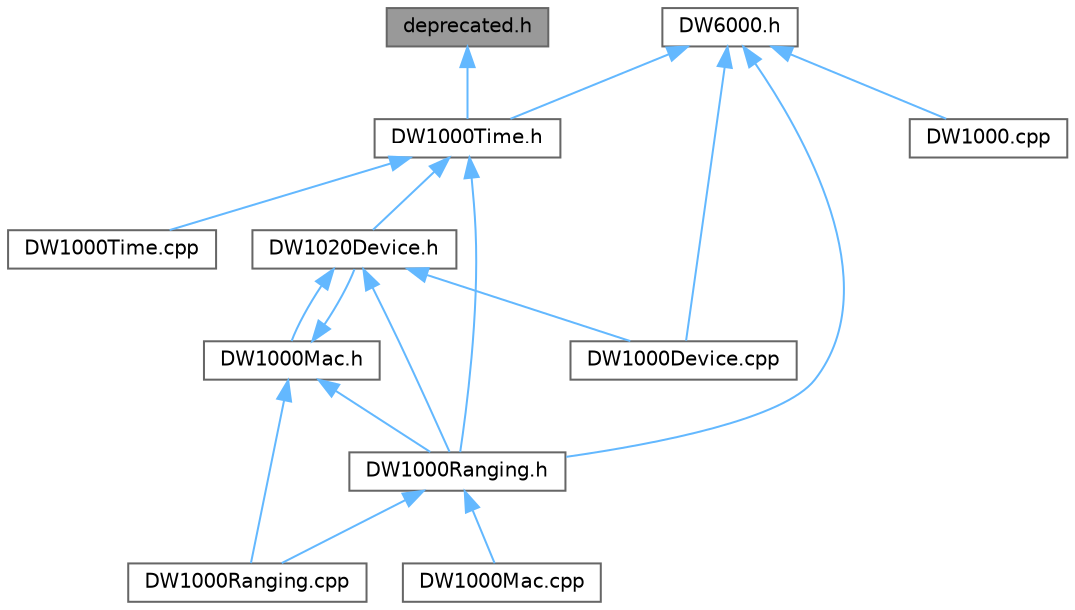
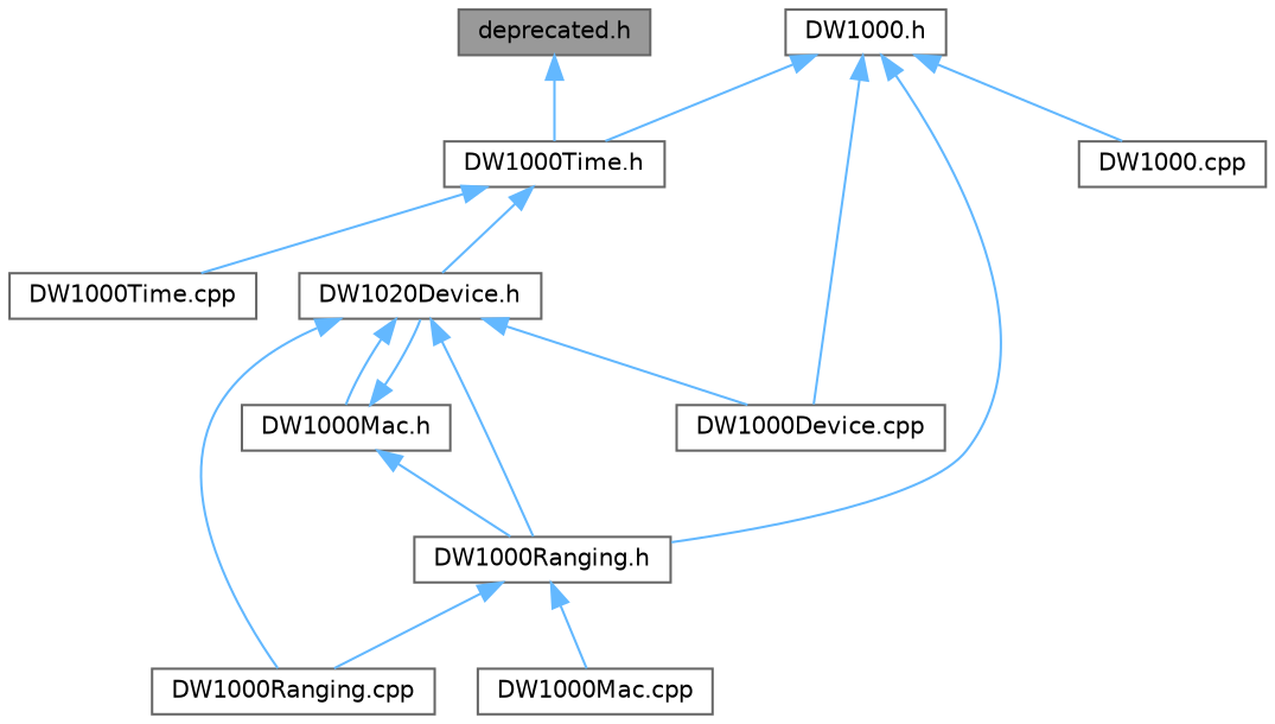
  digraph {
    node [color=grey40 fillcolor=white fontname=Helvetica fontsize=10 shape=box style=filled]
    edge [color=steelblue1 dir=back fontname=Helvetica fontsize=10 labelfontname=Helvetica labelfontsize=10 style=solid]
    n1 [color=gray40 fillcolor=grey60 fontcolor=black height=0.2 label="deprecated.h" width=0.4]
    n2 [height=0.2 label="DW1000Time.h" width=0.4]
    n3 [height=0.2 label="DW1000Ranging.h" width=0.4]
    n4 [height=0.2 label="DW1020Device.h" width=0.4]
    n5 [height=0.2 label="DW1000Time.cpp" width=0.4]
-   n6 [height=0.2 label="DW6000.h" width=0.4]
+   n6 [height=0.2 label="DW1000.h" width=0.4]
    n7 [height=0.2 label="DW1000.cpp" width=0.4]
    n8 [height=0.2 label="DW1000Device.cpp" width=0.4]
    n9 [height=0.2 label="DW1000Mac.cpp" width=0.4]
    n10 [height=0.2 label="DW1000Ranging.cpp" width=0.4]
    n11 [height=0.2 label="DW1000Mac.h" width=0.4]
    n1 -> n2
-   n2 -> n3
    n2 -> n4
    n2 -> n5
    n3 -> n9
    n3 -> n10
    n4 -> n3
    n4 -> n8
-   n11 -> n10
+   n4 -> n10
    n4 -> n11
    n6 -> n2
    n6 -> n3
    n6 -> n7
    n6 -> n8
    n11 -> n3
    n11 -> n4
  }
